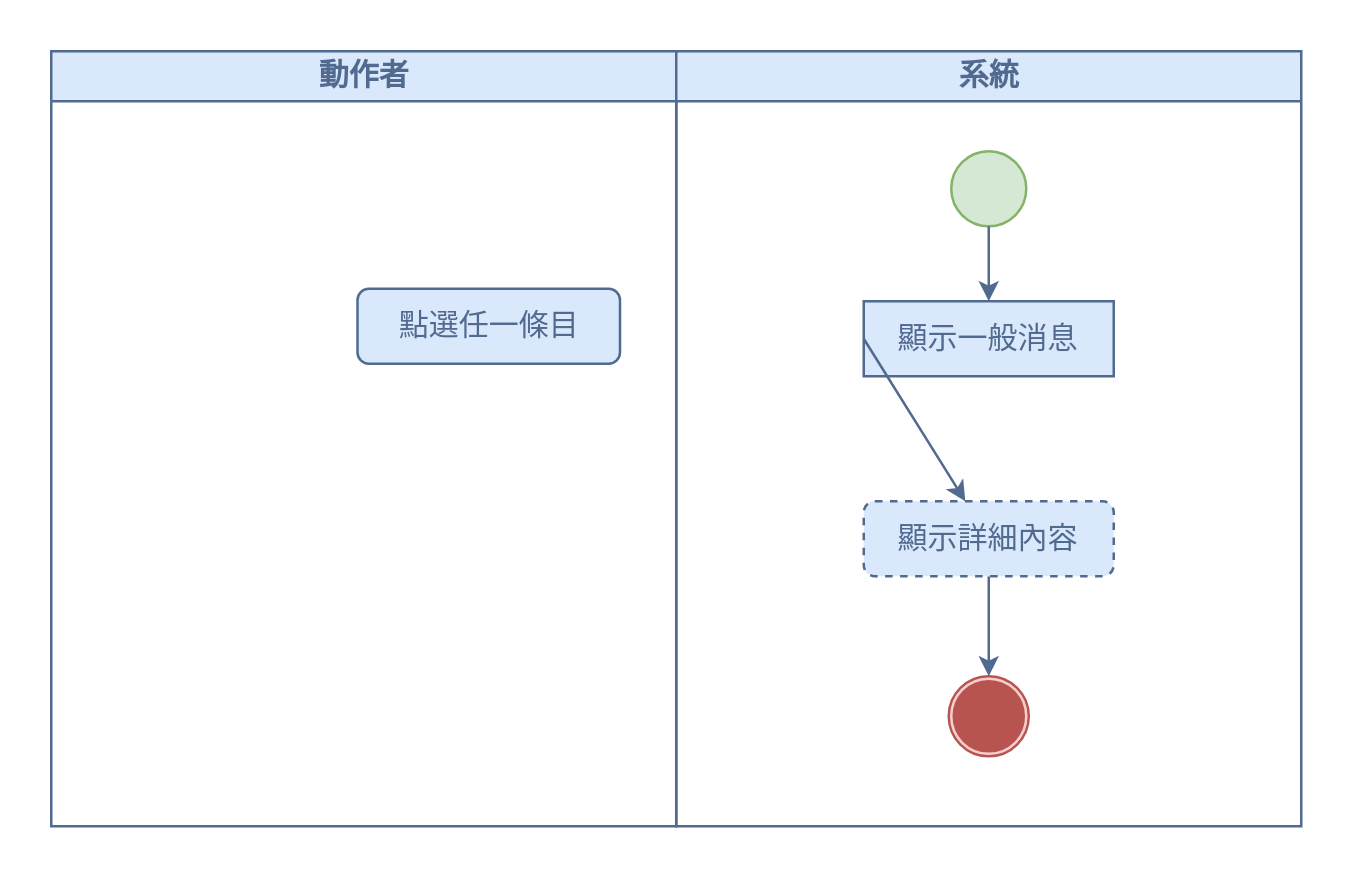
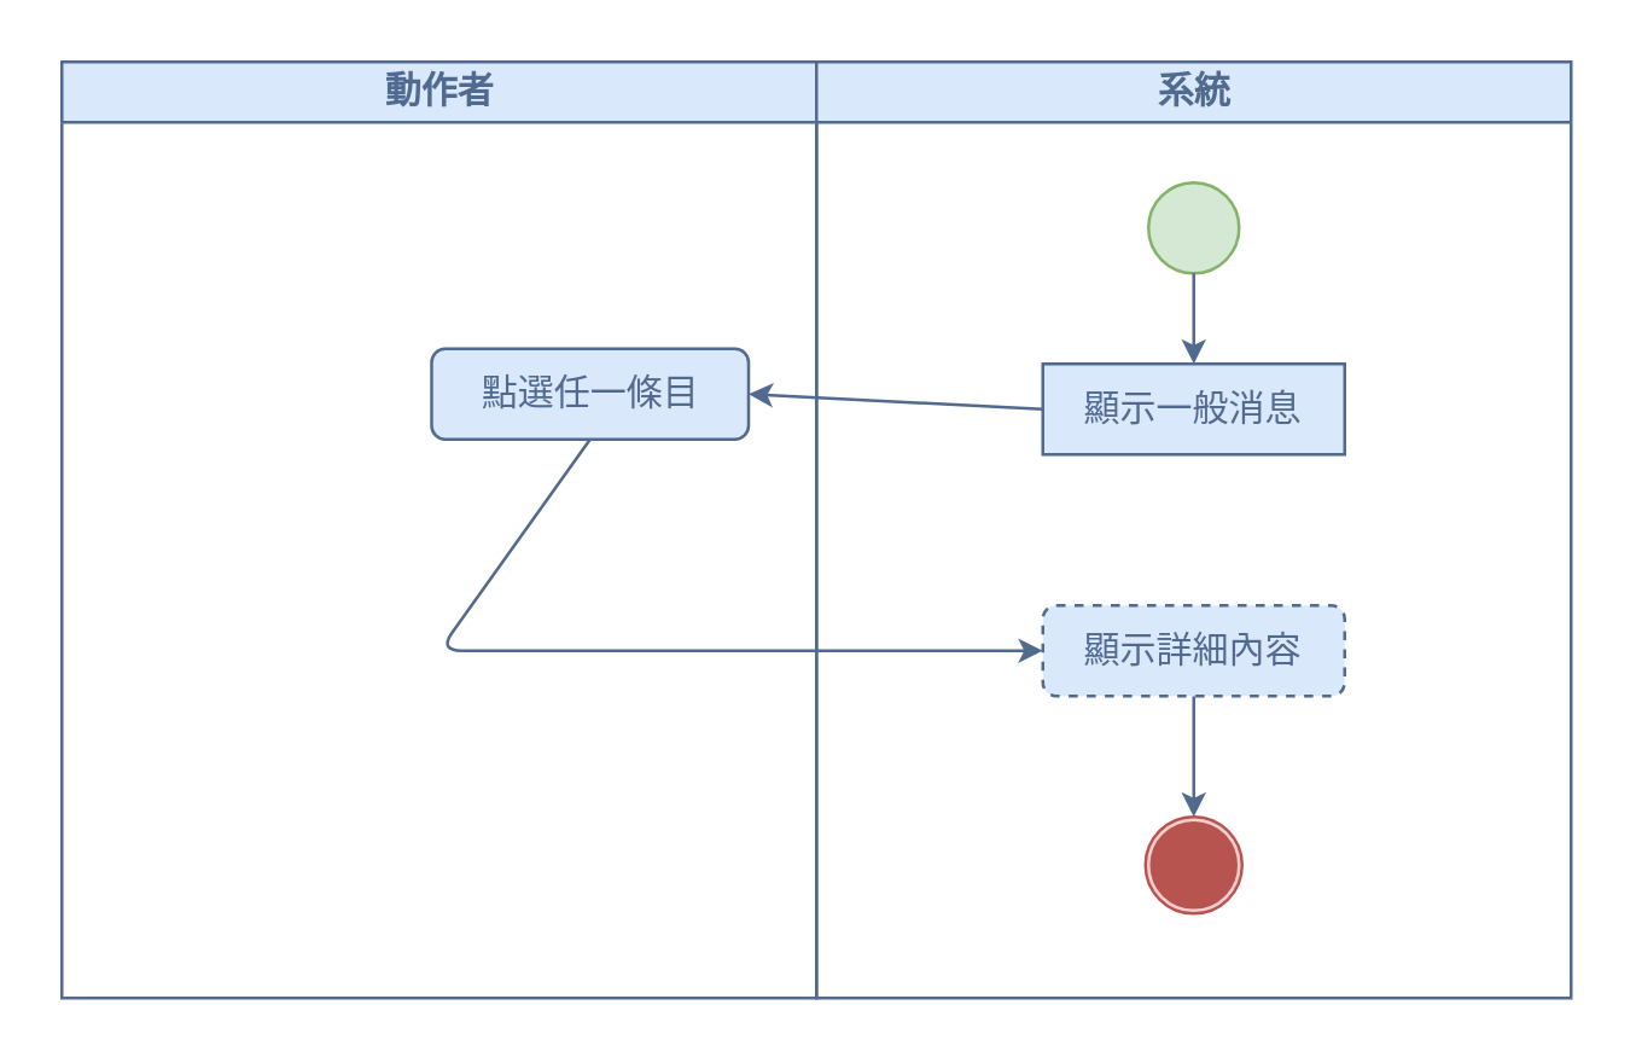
  <mxCell id="0" />
  <mxCell id="1" parent="0" />
  <mxCell id="2" value="&lt;font color=&quot;#516a8f&quot;&gt;動作者&lt;/font&gt;" style="swimlane;html=1;startSize=20;fillColor=#dae8fc;strokeColor=#516A8F;" parent="1" vertex="1"><mxGeometry x="20" y="20" width="250" height="310" as="geometry" /></mxCell>
  <mxCell id="3" value="&lt;font color=&quot;#516a8f&quot;&gt;點選任一條目&lt;/font&gt;" style="rounded=1;whiteSpace=wrap;html=1;shadow=0;comic=0;labelBackgroundColor=none;strokeWidth=1;fontFamily=Verdana;fontSize=12;align=center;arcSize=15;fillColor=#dae8fc;strokeColor=#516A8F;glass=0;" parent="2" vertex="1"><mxGeometry x="122.5" y="95" width="105" height="30" as="geometry" /></mxCell>
  <mxCell id="4" value="&lt;font color=&quot;#516a8f&quot;&gt;系統&lt;/font&gt;" style="swimlane;html=1;startSize=20;fillColor=#dae8fc;strokeColor=#516A8F;" parent="1" vertex="1"><mxGeometry x="270" y="20" width="250" height="310" as="geometry" /></mxCell>
  <mxCell id="5" style="edgeStyle=none;rounded=0;html=1;labelBackgroundColor=none;startArrow=none;startFill=0;startSize=5;endArrow=classic;endFill=1;endSize=5;jettySize=auto;orthogonalLoop=1;strokeWidth=1;fontFamily=Verdana;fontSize=12;exitX=0.5;exitY=1;exitDx=0;exitDy=0;strokeColor=#516A8F;arcSize=20;entryX=0.5;entryY=0;entryDx=0;entryDy=0;" parent="4" source="6" target="10" edge="1"><mxGeometry relative="1" as="geometry"><mxPoint x="145" y="305" as="sourcePoint" /><mxPoint x="133" y="460" as="targetPoint" /></mxGeometry></mxCell>
  <mxCell id="6" value="&lt;font color=&quot;#516a8f&quot;&gt;顯示詳細內容&lt;/font&gt;" style="rounded=1;whiteSpace=wrap;html=1;shadow=0;comic=0;labelBackgroundColor=none;strokeWidth=1;fontFamily=Verdana;fontSize=12;align=center;arcSize=15;fillColor=#dae8fc;strokeColor=#516A8F;glass=0;dashed=1;" parent="4" vertex="1"><mxGeometry x="75" y="180" width="100" height="30" as="geometry" /></mxCell>
  <mxCell id="7" value="&lt;font color=&quot;#516a8f&quot;&gt;顯示一般消息&lt;br&gt;&lt;/font&gt;" style="whiteSpace=wrap;html=1;shadow=0;comic=0;labelBackgroundColor=none;strokeWidth=1;fontFamily=Verdana;fontSize=12;align=center;arcSize=15;fillColor=#dae8fc;strokeColor=#516A8F;glass=0;rounded=0;" parent="4" vertex="1"><mxGeometry x="75" y="100" width="100" height="30" as="geometry" /></mxCell>
  <mxCell id="8" value="" style="group" parent="4" vertex="1" connectable="0"><mxGeometry x="109" y="250" width="32" height="32" as="geometry" /></mxCell>
  <mxCell id="9" value="" style="ellipse;whiteSpace=wrap;html=1;aspect=fixed;fillColor=#b85450;strokeColor=#f8cecc;" parent="8" vertex="1"><mxGeometry x="1" y="1" width="30" height="30" as="geometry" /></mxCell>
  <mxCell id="10" value="" style="ellipse;whiteSpace=wrap;html=1;aspect=fixed;fillColor=none;strokeColor=#B85450;" parent="8" vertex="1"><mxGeometry width="32" height="32" as="geometry" /></mxCell>
  <mxCell id="11" value="" style="ellipse;whiteSpace=wrap;html=1;rounded=0;shadow=0;comic=0;labelBackgroundColor=none;strokeWidth=1;fillColor=#d5e8d4;fontFamily=Verdana;fontSize=12;align=center;strokeColor=#82b366;" parent="4" vertex="1"><mxGeometry x="110" y="40" width="30" height="30" as="geometry" /></mxCell>
  <mxCell id="12" style="edgeStyle=none;rounded=0;html=1;labelBackgroundColor=none;startArrow=none;startFill=0;startSize=5;endArrow=classic;endFill=1;endSize=5;jettySize=auto;orthogonalLoop=1;strokeWidth=1;fontFamily=Verdana;fontSize=12;exitX=0.5;exitY=1;exitDx=0;exitDy=0;strokeColor=#516A8F;arcSize=20;entryX=0.5;entryY=0;entryDx=0;entryDy=0;" parent="4" source="11" target="7" edge="1"><mxGeometry relative="1" as="geometry"><mxPoint x="88.55" y="245.0" as="sourcePoint" /><mxPoint x="124" y="95" as="targetPoint" /></mxGeometry></mxCell>
- <mxCell id="14" style="edgeStyle=none;rounded=1;html=1;labelBackgroundColor=none;startArrow=none;startFill=0;startSize=5;endArrow=classic;endFill=1;endSize=5;jettySize=auto;orthogonalLoop=1;strokeWidth=1;fontFamily=Verdana;fontSize=12;strokeColor=#516A8F;arcSize=15;exitX=0;exitY=0.5;exitDx=0;exitDy=0;" parent="1" source="7" target="6" edge="1"><mxGeometry relative="1" as="geometry"><mxPoint x="200" y="275" as="sourcePoint" /><mxPoint x="400" y="260" as="targetPoint" /></mxGeometry></mxCell>
+ <mxCell id="13" style="edgeStyle=none;rounded=1;html=1;labelBackgroundColor=none;startArrow=none;startFill=0;startSize=5;endArrow=classic;endFill=1;endSize=5;jettySize=auto;orthogonalLoop=1;strokeWidth=1;fontFamily=Verdana;fontSize=12;strokeColor=#516A8F;arcSize=15;exitX=0.5;exitY=1;exitDx=0;exitDy=0;entryX=0;entryY=0.5;entryDx=0;entryDy=0;" parent="1" source="3" target="6" edge="1"><mxGeometry relative="1" as="geometry"><mxPoint x="145" y="320" as="sourcePoint" /><mxPoint x="400" y="390" as="targetPoint" /><Array as="points"><mxPoint x="145" y="215" /></Array></mxGeometry></mxCell>
+ <mxCell id="14" style="edgeStyle=none;rounded=1;html=1;labelBackgroundColor=none;startArrow=none;startFill=0;startSize=5;endArrow=classic;endFill=1;endSize=5;jettySize=auto;orthogonalLoop=1;strokeWidth=1;fontFamily=Verdana;fontSize=12;strokeColor=#516A8F;arcSize=15;exitX=0;exitY=0.5;exitDx=0;exitDy=0;entryX=1;entryY=0.5;entryDx=0;entryDy=0;" parent="1" source="7" target="3" edge="1"><mxGeometry relative="1" as="geometry"><mxPoint x="200" y="275" as="sourcePoint" /><mxPoint x="400" y="260" as="targetPoint" /></mxGeometry></mxCell>
